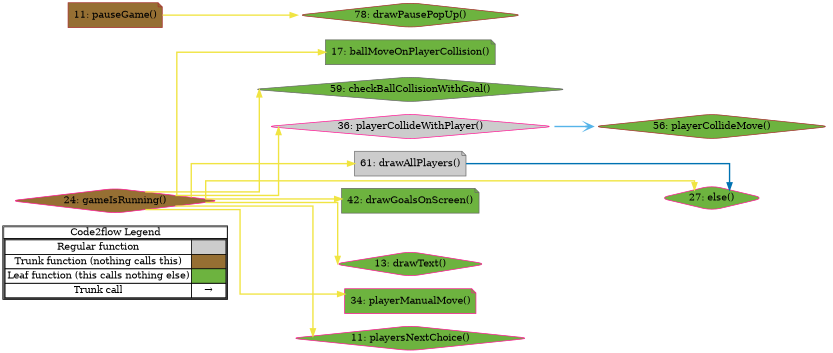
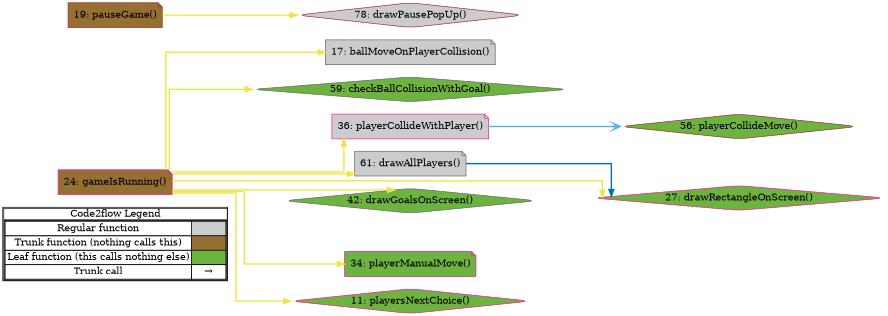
  digraph {
    concentrate=true
    rankdir=LR
    splines=ortho
    node [shape=diamond color=deeppink fillcolor="#6db33f" style="rounded,filled"]
    edge [color="#F0E442" penwidth=2]
    n1 [label=<         <table cellspacing="0" cellpadding="0" border="1"><tr><td>Code2flow Legend</td></tr><tr><td>         <table cellspacing="0">         <tr><td>Regular function</td><td width="50px" bgcolor='#cccccc'></td></tr>         <tr><td>Trunk function (nothing calls this)</td><td bgcolor='#966F33'></td></tr>         <tr><td>Leaf function (this calls nothing else)</td><td bgcolor='#6db33f'></td></tr>         <tr><td>Trunk call</td><td><font color='black'>&#8594;</font></td></tr>         </table></td></tr></table>         > margin=0 shape=none color="" fillcolor="" style=""]
-   n2 [color=gray40 label="17: ballMoveOnPlayerCollision()" shape=note]
+   n2 [color=gray40 fillcolor="#cccccc" label="17: ballMoveOnPlayerCollision()" shape=note]
    n3 [color=gray40 label="59: checkBallCollisionWithGoal()"]
-   n4 [fillcolor="#cccccc" label="36: playerCollideWithPlayer()"]
+   n4 [fillcolor="#cccccc" label="36: playerCollideWithPlayer()" shape=note]
    n5 [color=gray40 fillcolor="#cccccc" label="61: drawAllPlayers()" shape=note]
-   n6 [color=gray40 label="42: drawGoalsOnScreen()" shape=note]
-   n7 [color=brown label="78: drawPausePopUp()"]
-   n8 [label="27: else()"]
-   n9 [label="13: drawText()"]
-   n10 [fillcolor="#966F33" label="24: gameIsRunning()"]
+   n6 [color=gray40 label="42: drawGoalsOnScreen()"]
+   n7 [color=brown fillcolor="#cccccc" label="78: drawPausePopUp()"]
+   n8 [label="27: drawRectangleOnScreen()"]
+   n10 [fillcolor="#966F33" label="24: gameIsRunning()" shape=note]
    n11 [color=brown label="56: playerCollideMove()"]
    n12 [label="34: playerManualMove()" shape=note]
-   n13 [color=brown fillcolor="#966F33" label="11: pauseGame()" shape=note]
+   n13 [color=brown fillcolor="#966F33" label="19: pauseGame()" shape=note]
    n14 [label="11: playersNextChoice()"]
    subgraph sub_1 {
      label=legend
      rank=min
      n1
    }
    subgraph sub_2 {
      label="File: Collision"
      style=dotted
      n2
      n3
      n4
    }
    subgraph sub_3 {
      label="File: Drawing"
      style=dotted
      n5
      n6
      n7
      n8
-     n9
    }
    subgraph sub_4 {
      label="File: GameActions"
      style=dotted
      n10
    }
    subgraph sub_5 {
      label="File: Movement"
      style=dotted
      n11
      n12
    }
    subgraph sub_6 {
      label="File: Pause"
      style=dotted
      n13
    }
    subgraph sub_7 {
      label="File: RobotChoice"
      style=dotted
      n14
    }
    n4 -> n11 [arrowhead=vee color="#56B4E9"]
    n5 -> n8 [arrowhead=normal color="#0072B2"]
    n10 -> n2
    n10 -> n3
    n10 -> n4
    n10 -> n5
    n10 -> n6
    n10 -> n8
-   n10 -> n9
    n10 -> n12
    n10 -> n14
    n13 -> n7
    n13 -> n7
  }
